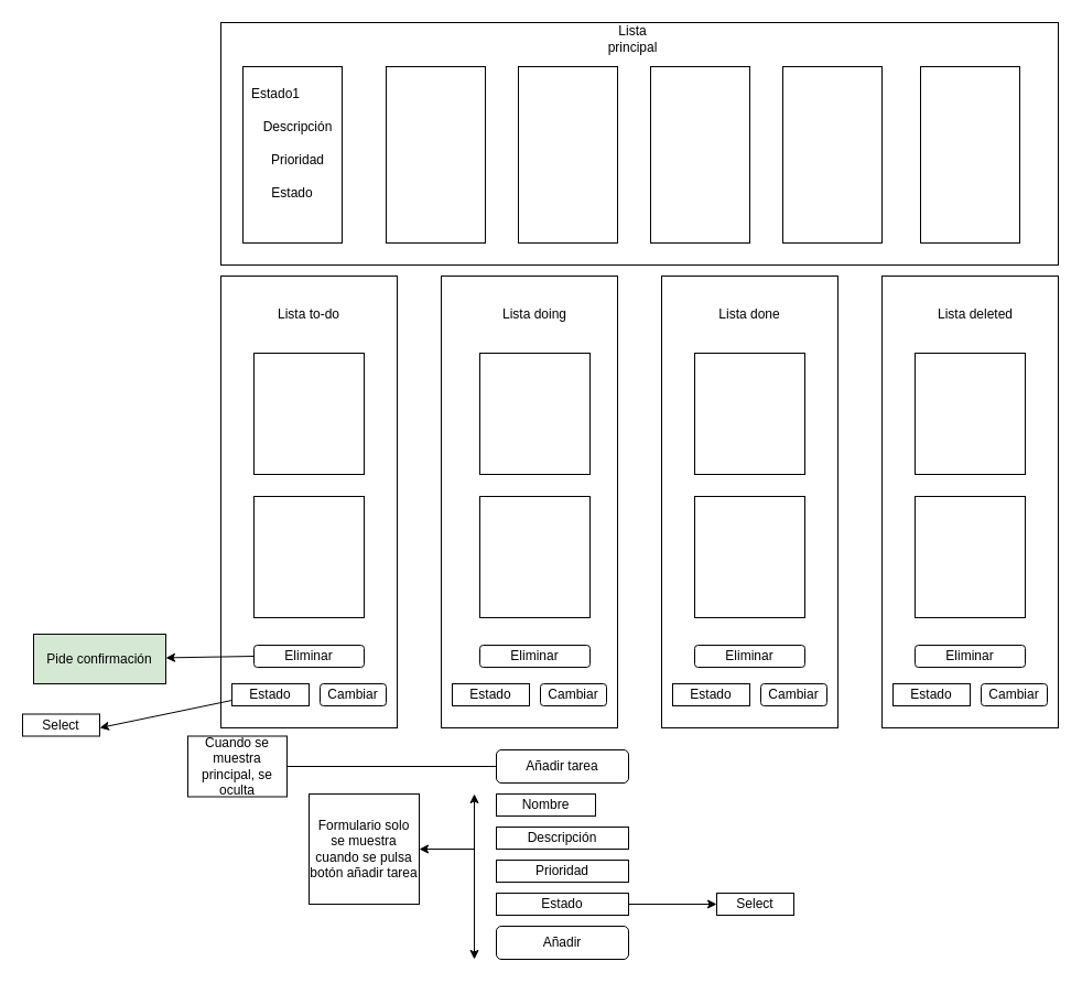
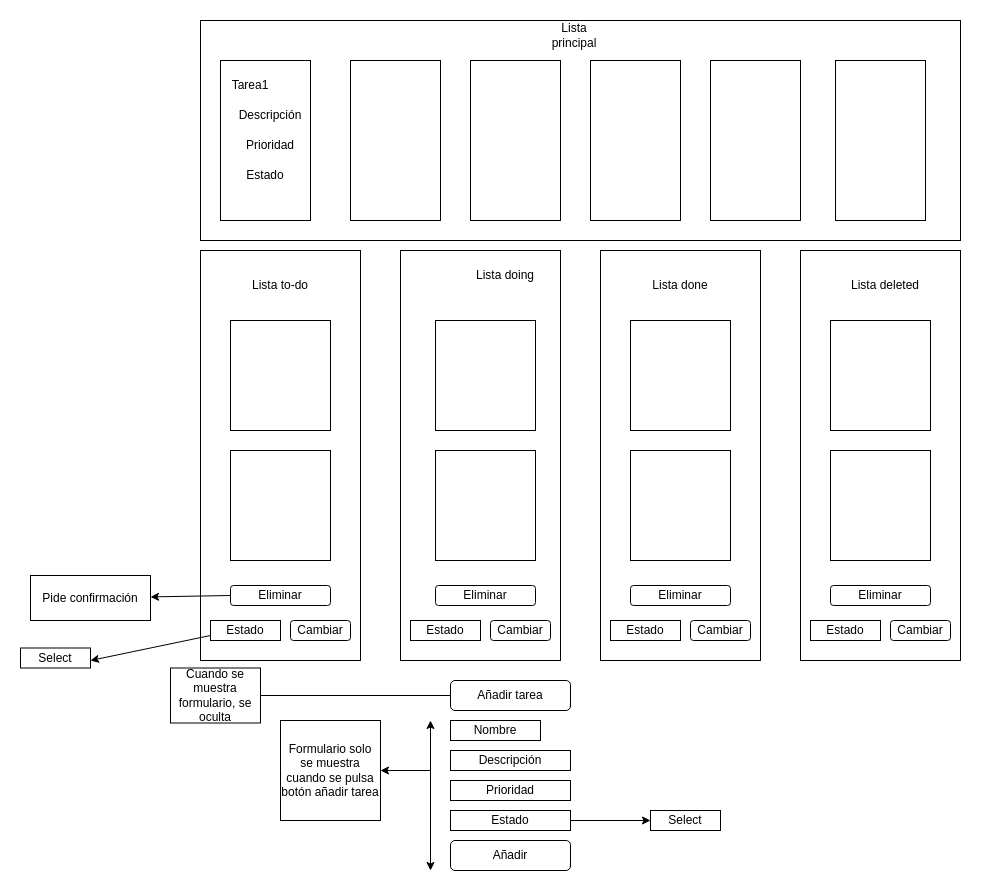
  <mxCell id="0" />
  <mxCell id="1" parent="0" />
  <mxCell id="2" value="" style="rounded=0;whiteSpace=wrap;html=1;" vertex="1" parent="1"><mxGeometry x="200" y="20" width="760" height="220" as="geometry" /></mxCell>
  <mxCell id="3" value="" style="rounded=0;whiteSpace=wrap;html=1;" vertex="1" parent="1"><mxGeometry x="200" y="250" width="160" height="280" as="geometry" /></mxCell>
  <mxCell id="4" value="" style="rounded=0;whiteSpace=wrap;html=1;" vertex="1" parent="1"><mxGeometry x="200" y="250" width="160" height="410" as="geometry" /></mxCell>
  <mxCell id="5" value="" style="rounded=0;whiteSpace=wrap;html=1;" vertex="1" parent="1"><mxGeometry x="400" y="250" width="160" height="410" as="geometry" /></mxCell>
  <mxCell id="6" value="" style="rounded=0;whiteSpace=wrap;html=1;" vertex="1" parent="1"><mxGeometry x="600" y="250" width="160" height="410" as="geometry" /></mxCell>
  <mxCell id="7" value="" style="rounded=0;whiteSpace=wrap;html=1;" vertex="1" parent="1"><mxGeometry x="800" y="250" width="160" height="410" as="geometry" /></mxCell>
- <mxCell id="8" value="Lista doing" style="text;html=1;strokeColor=none;fillColor=none;align=center;verticalAlign=middle;whiteSpace=wrap;rounded=0;" vertex="1" parent="1"><mxGeometry x="450" y="270" width="70" height="30" as="geometry" /></mxCell>
+ <mxCell id="8" value="Lista doing" style="text;html=1;strokeColor=none;fillColor=none;align=center;verticalAlign=middle;whiteSpace=wrap;rounded=0;" vertex="1" parent="1"><mxGeometry x="470" y="260" width="70" height="30" as="geometry" /></mxCell>
  <mxCell id="9" value="Lista to-do" style="text;html=1;strokeColor=none;fillColor=none;align=center;verticalAlign=middle;whiteSpace=wrap;rounded=0;" vertex="1" parent="1"><mxGeometry x="250" y="270" width="60" height="30" as="geometry" /></mxCell>
  <mxCell id="10" value="Lista principal" style="text;html=1;strokeColor=none;fillColor=none;align=center;verticalAlign=middle;whiteSpace=wrap;rounded=0;" vertex="1" parent="1"><mxGeometry x="544" y="20" width="60" height="30" as="geometry" /></mxCell>
  <mxCell id="11" value="Lista done" style="text;html=1;strokeColor=none;fillColor=none;align=center;verticalAlign=middle;whiteSpace=wrap;rounded=0;" vertex="1" parent="1"><mxGeometry x="650" y="270" width="60" height="30" as="geometry" /></mxCell>
  <mxCell id="12" value="Lista deleted" style="text;html=1;strokeColor=none;fillColor=none;align=center;verticalAlign=middle;whiteSpace=wrap;rounded=0;" vertex="1" parent="1"><mxGeometry x="845" y="270" width="80" height="30" as="geometry" /></mxCell>
  <mxCell id="13" value="" style="rounded=0;whiteSpace=wrap;html=1;" vertex="1" parent="1"><mxGeometry x="220" y="60" width="90" height="160" as="geometry" /></mxCell>
  <mxCell id="14" value="" style="rounded=0;whiteSpace=wrap;html=1;" vertex="1" parent="1"><mxGeometry x="230" y="320" width="100" height="110" as="geometry" /></mxCell>
  <mxCell id="15" value="" style="rounded=0;whiteSpace=wrap;html=1;" vertex="1" parent="1"><mxGeometry x="230" y="450" width="100" height="110" as="geometry" /></mxCell>
- <mxCell id="16" value="Estado1" style="text;html=1;strokeColor=none;fillColor=none;align=center;verticalAlign=middle;whiteSpace=wrap;rounded=0;" vertex="1" parent="1"><mxGeometry x="220" y="70" width="60" height="30" as="geometry" /></mxCell>
+ <mxCell id="16" value="Tarea1" style="text;html=1;strokeColor=none;fillColor=none;align=center;verticalAlign=middle;whiteSpace=wrap;rounded=0;" vertex="1" parent="1"><mxGeometry x="220" y="70" width="60" height="30" as="geometry" /></mxCell>
  <mxCell id="17" value="Descripción" style="text;html=1;strokeColor=none;fillColor=none;align=center;verticalAlign=middle;whiteSpace=wrap;rounded=0;" vertex="1" parent="1"><mxGeometry x="240" y="100" width="60" height="30" as="geometry" /></mxCell>
  <mxCell id="18" value="Prioridad" style="text;html=1;strokeColor=none;fillColor=none;align=center;verticalAlign=middle;whiteSpace=wrap;rounded=0;" vertex="1" parent="1"><mxGeometry x="240" y="130" width="60" height="30" as="geometry" /></mxCell>
  <mxCell id="19" value="Estado" style="text;html=1;strokeColor=none;fillColor=none;align=center;verticalAlign=middle;whiteSpace=wrap;rounded=0;" vertex="1" parent="1"><mxGeometry x="235" y="160" width="60" height="30" as="geometry" /></mxCell>
  <mxCell id="20" value="" style="rounded=0;whiteSpace=wrap;html=1;" vertex="1" parent="1"><mxGeometry x="470" y="60" width="90" height="160" as="geometry" /></mxCell>
  <mxCell id="21" value="" style="rounded=0;whiteSpace=wrap;html=1;" vertex="1" parent="1"><mxGeometry x="350" y="60" width="90" height="160" as="geometry" /></mxCell>
  <mxCell id="22" value="" style="rounded=0;whiteSpace=wrap;html=1;" vertex="1" parent="1"><mxGeometry x="590" y="60" width="90" height="160" as="geometry" /></mxCell>
  <mxCell id="23" value="" style="rounded=0;whiteSpace=wrap;html=1;" vertex="1" parent="1"><mxGeometry x="710" y="60" width="90" height="160" as="geometry" /></mxCell>
  <mxCell id="24" value="" style="rounded=0;whiteSpace=wrap;html=1;" vertex="1" parent="1"><mxGeometry x="835" y="60" width="90" height="160" as="geometry" /></mxCell>
  <mxCell id="25" value="" style="rounded=0;whiteSpace=wrap;html=1;" vertex="1" parent="1"><mxGeometry x="435" y="320" width="100" height="110" as="geometry" /></mxCell>
  <mxCell id="26" value="" style="rounded=0;whiteSpace=wrap;html=1;" vertex="1" parent="1"><mxGeometry x="435" y="450" width="100" height="110" as="geometry" /></mxCell>
  <mxCell id="27" value="" style="rounded=0;whiteSpace=wrap;html=1;" vertex="1" parent="1"><mxGeometry x="630" y="320" width="100" height="110" as="geometry" /></mxCell>
  <mxCell id="28" value="" style="rounded=0;whiteSpace=wrap;html=1;" vertex="1" parent="1"><mxGeometry x="630" y="450" width="100" height="110" as="geometry" /></mxCell>
  <mxCell id="29" value="" style="rounded=0;whiteSpace=wrap;html=1;" vertex="1" parent="1"><mxGeometry x="830" y="320" width="100" height="110" as="geometry" /></mxCell>
  <mxCell id="30" value="" style="rounded=0;whiteSpace=wrap;html=1;" vertex="1" parent="1"><mxGeometry x="830" y="450" width="100" height="110" as="geometry" /></mxCell>
  <mxCell id="31" value="Eliminar" style="rounded=1;whiteSpace=wrap;html=1;" vertex="1" parent="1"><mxGeometry x="230" y="585" width="100" height="20" as="geometry" /></mxCell>
  <mxCell id="32" value="Eliminar" style="rounded=1;whiteSpace=wrap;html=1;" vertex="1" parent="1"><mxGeometry x="435" y="585" width="100" height="20" as="geometry" /></mxCell>
  <mxCell id="33" value="Eliminar" style="rounded=1;whiteSpace=wrap;html=1;" vertex="1" parent="1"><mxGeometry x="630" y="585" width="100" height="20" as="geometry" /></mxCell>
  <mxCell id="34" value="Eliminar" style="rounded=1;whiteSpace=wrap;html=1;" vertex="1" parent="1"><mxGeometry x="830" y="585" width="100" height="20" as="geometry" /></mxCell>
  <mxCell id="35" value="Añadir tarea" style="rounded=1;whiteSpace=wrap;html=1;" vertex="1" parent="1"><mxGeometry x="450" y="680" width="120" height="30" as="geometry" /></mxCell>
  <mxCell id="36" value="Nombre" style="rounded=0;whiteSpace=wrap;html=1;" vertex="1" parent="1"><mxGeometry x="450" y="720" width="90" height="20" as="geometry" /></mxCell>
  <mxCell id="37" value="Descripción" style="rounded=0;whiteSpace=wrap;html=1;" vertex="1" parent="1"><mxGeometry x="450" y="750" width="120" height="20" as="geometry" /></mxCell>
  <mxCell id="38" value="Prioridad" style="rounded=0;whiteSpace=wrap;html=1;" vertex="1" parent="1"><mxGeometry x="450" y="780" width="120" height="20" as="geometry" /></mxCell>
  <mxCell id="39" value="Estado" style="rounded=0;whiteSpace=wrap;html=1;" vertex="1" parent="1"><mxGeometry x="450" y="810" width="120" height="20" as="geometry" /></mxCell>
  <mxCell id="40" value="Añadir" style="rounded=1;whiteSpace=wrap;html=1;" vertex="1" parent="1"><mxGeometry x="450" y="840" width="120" height="30" as="geometry" /></mxCell>
  <mxCell id="41" value="" style="endArrow=classic;startArrow=classic;html=1;rounded=0;" edge="1" parent="1"><mxGeometry width="50" height="50" relative="1" as="geometry"><mxPoint x="430" y="870" as="sourcePoint" /><mxPoint x="430" y="720" as="targetPoint" /></mxGeometry></mxCell>
  <mxCell id="42" value="" style="endArrow=classic;html=1;rounded=0;" edge="1" parent="1" target="43"><mxGeometry width="50" height="50" relative="1" as="geometry"><mxPoint x="430" y="770" as="sourcePoint" /><mxPoint x="340" y="770" as="targetPoint" /></mxGeometry></mxCell>
  <mxCell id="43" value="Formulario solo se muestra cuando se pulsa botón añadir tarea" style="whiteSpace=wrap;html=1;aspect=fixed;" vertex="1" parent="1"><mxGeometry x="280" y="720" width="100" height="100" as="geometry" /></mxCell>
  <mxCell id="44" value="Estado" style="rounded=0;whiteSpace=wrap;html=1;" vertex="1" parent="1"><mxGeometry x="210" y="620" width="70" height="20" as="geometry" /></mxCell>
  <mxCell id="45" value="Cambiar" style="rounded=1;whiteSpace=wrap;html=1;" vertex="1" parent="1"><mxGeometry x="290" y="620" width="60" height="20" as="geometry" /></mxCell>
  <mxCell id="46" value="Cambiar" style="rounded=1;whiteSpace=wrap;html=1;" vertex="1" parent="1"><mxGeometry x="490" y="620" width="60" height="20" as="geometry" /></mxCell>
  <mxCell id="47" value="Cambiar" style="rounded=1;whiteSpace=wrap;html=1;" vertex="1" parent="1"><mxGeometry x="690" y="620" width="60" height="20" as="geometry" /></mxCell>
  <mxCell id="48" value="Cambiar" style="rounded=1;whiteSpace=wrap;html=1;" vertex="1" parent="1"><mxGeometry x="890" y="620" width="60" height="20" as="geometry" /></mxCell>
  <mxCell id="49" value="Estado" style="rounded=0;whiteSpace=wrap;html=1;" vertex="1" parent="1"><mxGeometry x="410" y="620" width="70" height="20" as="geometry" /></mxCell>
  <mxCell id="50" value="Estado" style="rounded=0;whiteSpace=wrap;html=1;" vertex="1" parent="1"><mxGeometry x="610" y="620" width="70" height="20" as="geometry" /></mxCell>
  <mxCell id="51" value="Estado" style="rounded=0;whiteSpace=wrap;html=1;" vertex="1" parent="1"><mxGeometry x="810" y="620" width="70" height="20" as="geometry" /></mxCell>
  <mxCell id="52" value="" style="endArrow=classic;html=1;rounded=0;" edge="1" parent="1" target="53"><mxGeometry width="50" height="50" relative="1" as="geometry"><mxPoint x="570" y="820" as="sourcePoint" /><mxPoint x="700" y="810" as="targetPoint" /></mxGeometry></mxCell>
  <mxCell id="53" value="Select" style="rounded=0;whiteSpace=wrap;html=1;" vertex="1" parent="1"><mxGeometry x="650" y="810" width="70" height="20" as="geometry" /></mxCell>
  <mxCell id="54" value="" style="endArrow=none;html=1;rounded=0;exitX=0;exitY=0.5;exitDx=0;exitDy=0;" edge="1" parent="1" source="35" target="55"><mxGeometry width="50" height="50" relative="1" as="geometry"><mxPoint x="340" y="694.5" as="sourcePoint" /><mxPoint x="260" y="695" as="targetPoint" /></mxGeometry></mxCell>
- <mxCell id="55" value="Cuando se muestra principal, se oculta" style="rounded=0;whiteSpace=wrap;html=1;" vertex="1" parent="1"><mxGeometry x="170" y="667.5" width="90" height="55" as="geometry" /></mxCell>
+ <mxCell id="55" value="Cuando se muestra formulario, se oculta" style="rounded=0;whiteSpace=wrap;html=1;" vertex="1" parent="1"><mxGeometry x="170" y="667.5" width="90" height="55" as="geometry" /></mxCell>
  <mxCell id="56" value="" style="endArrow=classic;html=1;rounded=0;" edge="1" parent="1" target="57"><mxGeometry width="50" height="50" relative="1" as="geometry"><mxPoint x="230" y="595" as="sourcePoint" /><mxPoint x="90" y="595" as="targetPoint" /></mxGeometry></mxCell>
- <mxCell id="57" value="Pide confirmación" style="rounded=0;whiteSpace=wrap;html=1;fillColor=#d5e8d4;" vertex="1" parent="1"><mxGeometry x="30" y="575" width="120" height="45" as="geometry" /></mxCell>
+ <mxCell id="57" value="Pide confirmación" style="rounded=0;whiteSpace=wrap;html=1;" vertex="1" parent="1"><mxGeometry x="30" y="575" width="120" height="45" as="geometry" /></mxCell>
  <mxCell id="58" value="" style="endArrow=classic;html=1;rounded=0;exitX=0;exitY=0.75;exitDx=0;exitDy=0;" edge="1" parent="1" source="44"><mxGeometry width="50" height="50" relative="1" as="geometry"><mxPoint x="550" y="470" as="sourcePoint" /><mxPoint x="90" y="660" as="targetPoint" /></mxGeometry></mxCell>
  <mxCell id="59" value="Select" style="rounded=0;whiteSpace=wrap;html=1;" vertex="1" parent="1"><mxGeometry x="20" y="647.5" width="70" height="20" as="geometry" /></mxCell>
